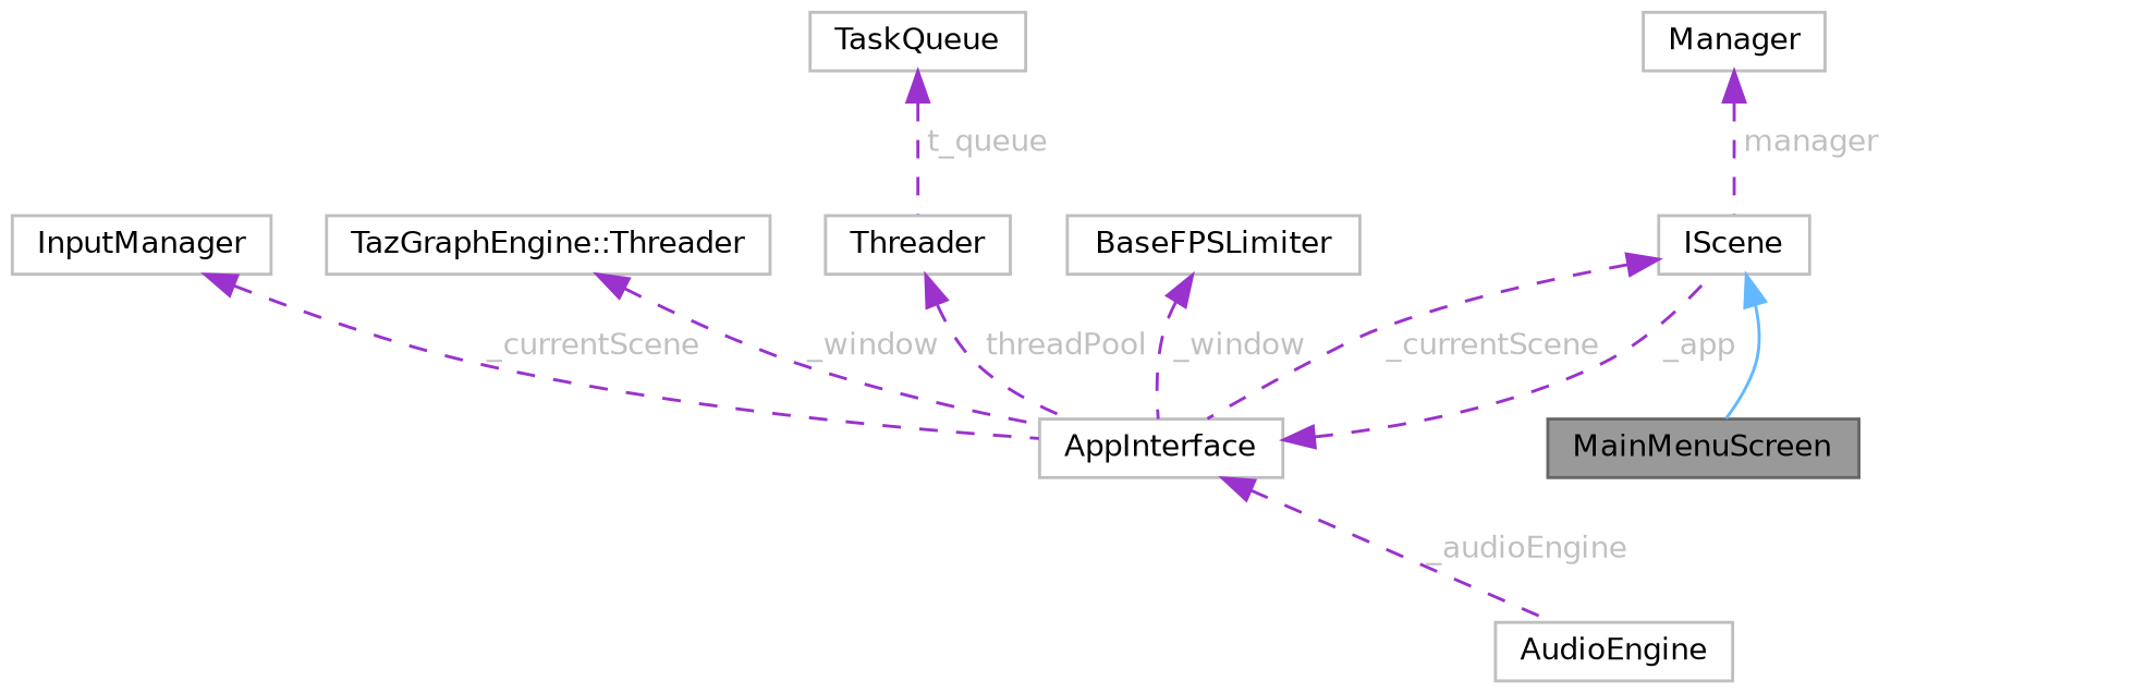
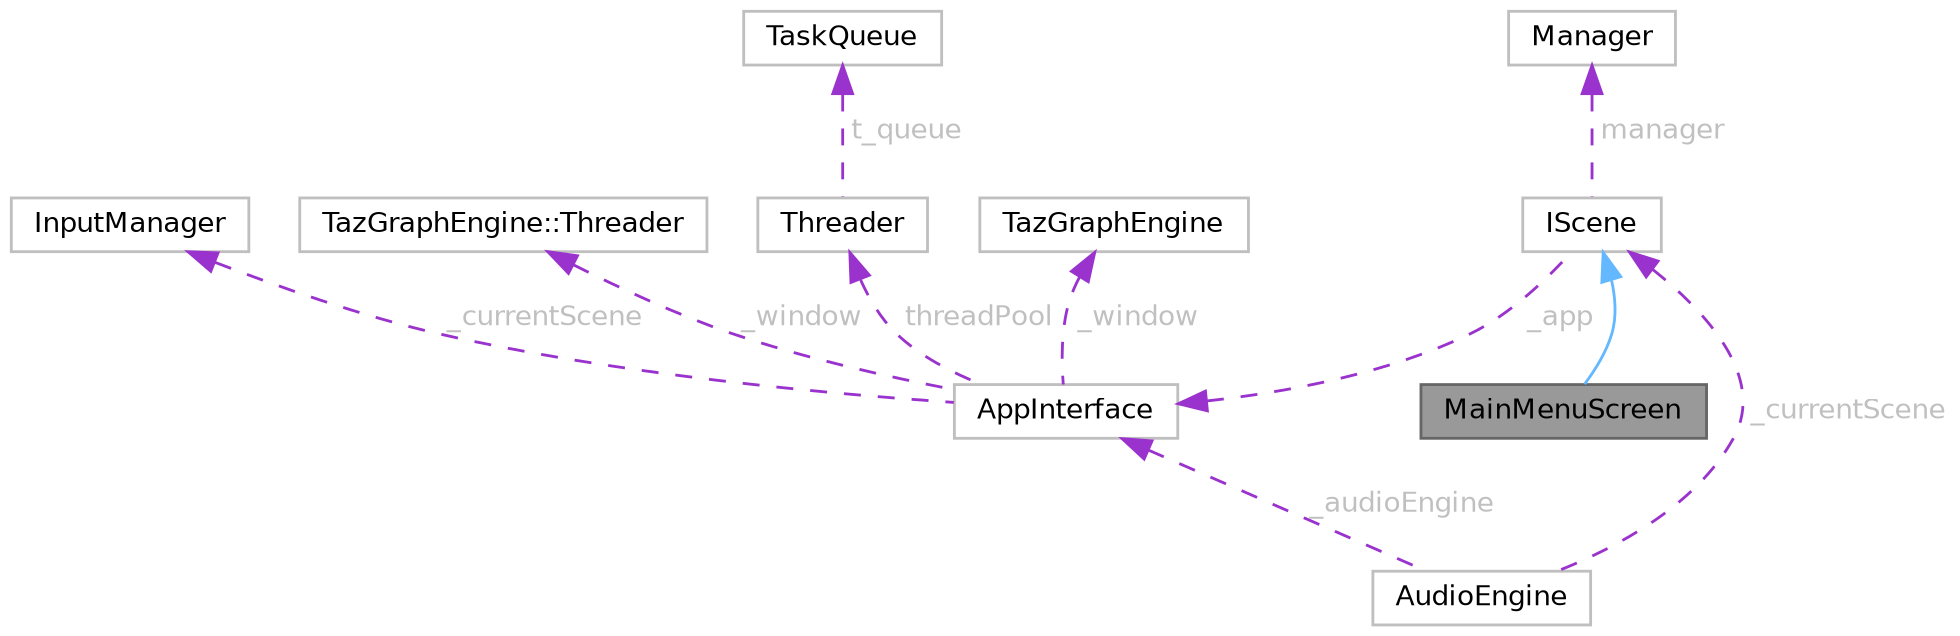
  digraph {
    fontname="DejaVu Sans"
    node [color=grey75 fillcolor=white fontname="DejaVu Sans" fontsize=10 shape=box style=filled]
    edge [color=darkorchid3 dir=back fontname="DejaVu Sans" fontsize=10 labelfontname=Helvetica labelfontsize=10 style=dashed fontcolor=grey]
    n1 [color=gray40 fillcolor=grey60 fontcolor=black height=0.2 label=MainMenuScreen width=0.4]
    n2 [height=0.2 label=IScene width=0.4]
    n3 [height=0.2 label=AppInterface width=0.4]
    n4 [height=0.2 label=AudioEngine width=0.4]
    n5 [height=0.2 label=InputManager width=0.4]
    n6 [height=0.2 label="TazGraphEngine::Threader" width=0.4]
    n7 [height=0.2 label=Threader width=0.4]
    n8 [height=0.2 label=TaskQueue width=0.4]
-   n9 [height=0.2 label=BaseFPSLimiter width=0.4]
+   n9 [height=0.2 label=TazGraphEngine width=0.4]
    n10 [height=0.2 label=Manager width=0.4]
    n2 -> n1 [color=steelblue1 style=solid fontcolor=""]
-   n2 -> n3 [label=" _currentScene"]
+   n2 -> n4 [label=" _currentScene"]
    n3 -> n2 [label=" _app"]
    n3 -> n4 [label=" _audioEngine"]
    n5 -> n3 [label=" _currentScene"]
    n6 -> n3 [label=" _window"]
    n7 -> n3 [label=" threadPool"]
    n8 -> n7 [label=" t_queue"]
    n9 -> n3 [label=" _window"]
    n10 -> n2 [label=" manager"]
  }
